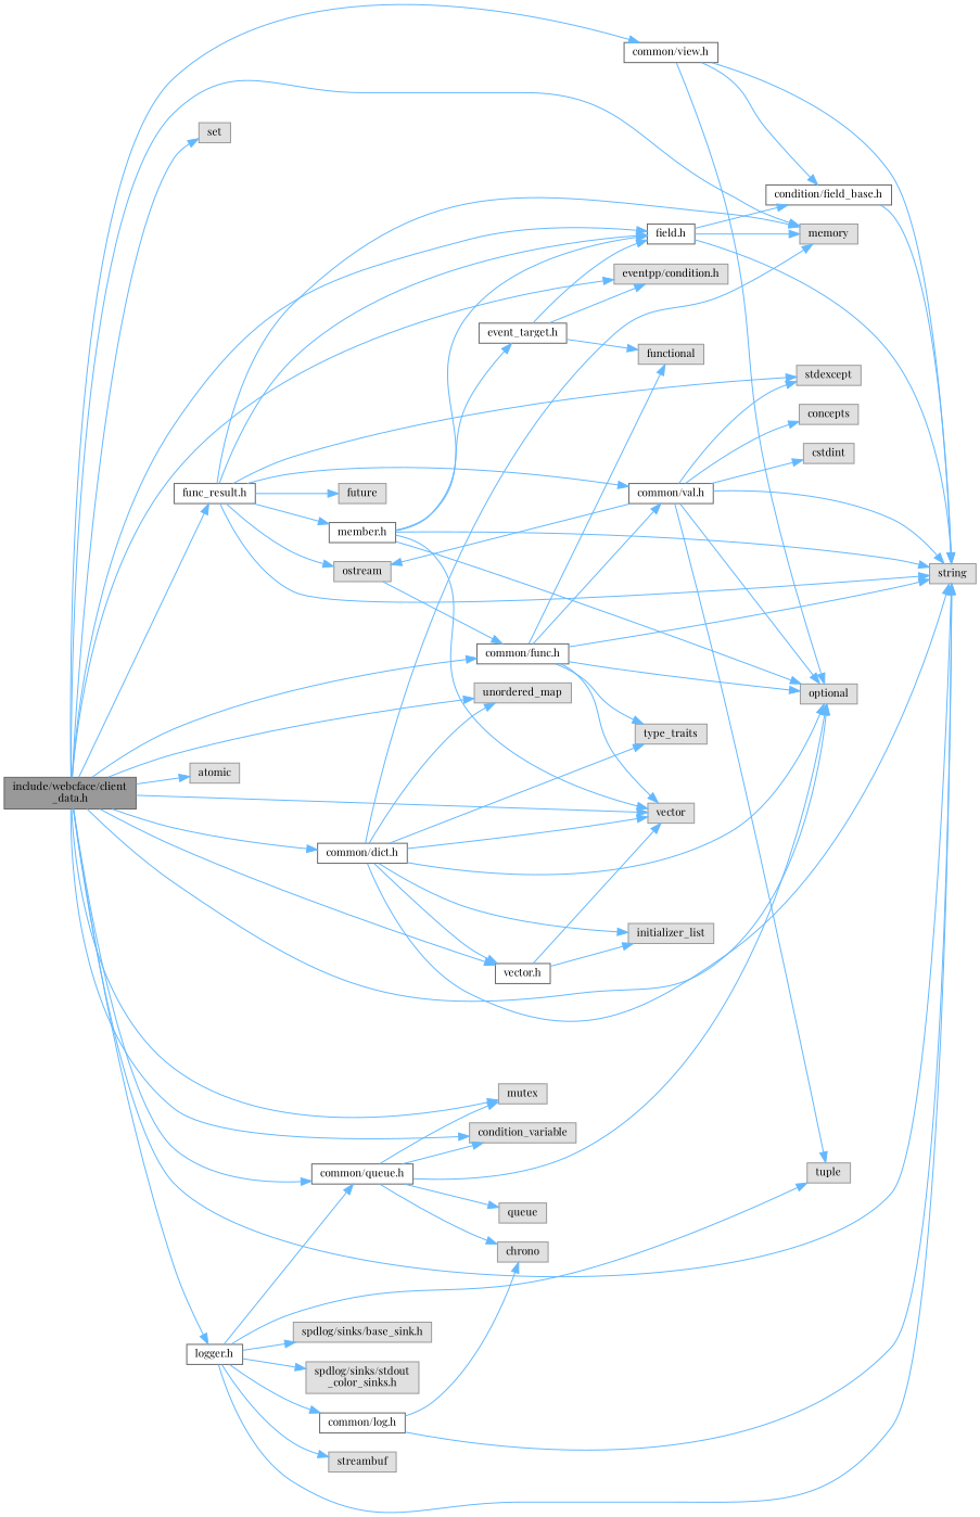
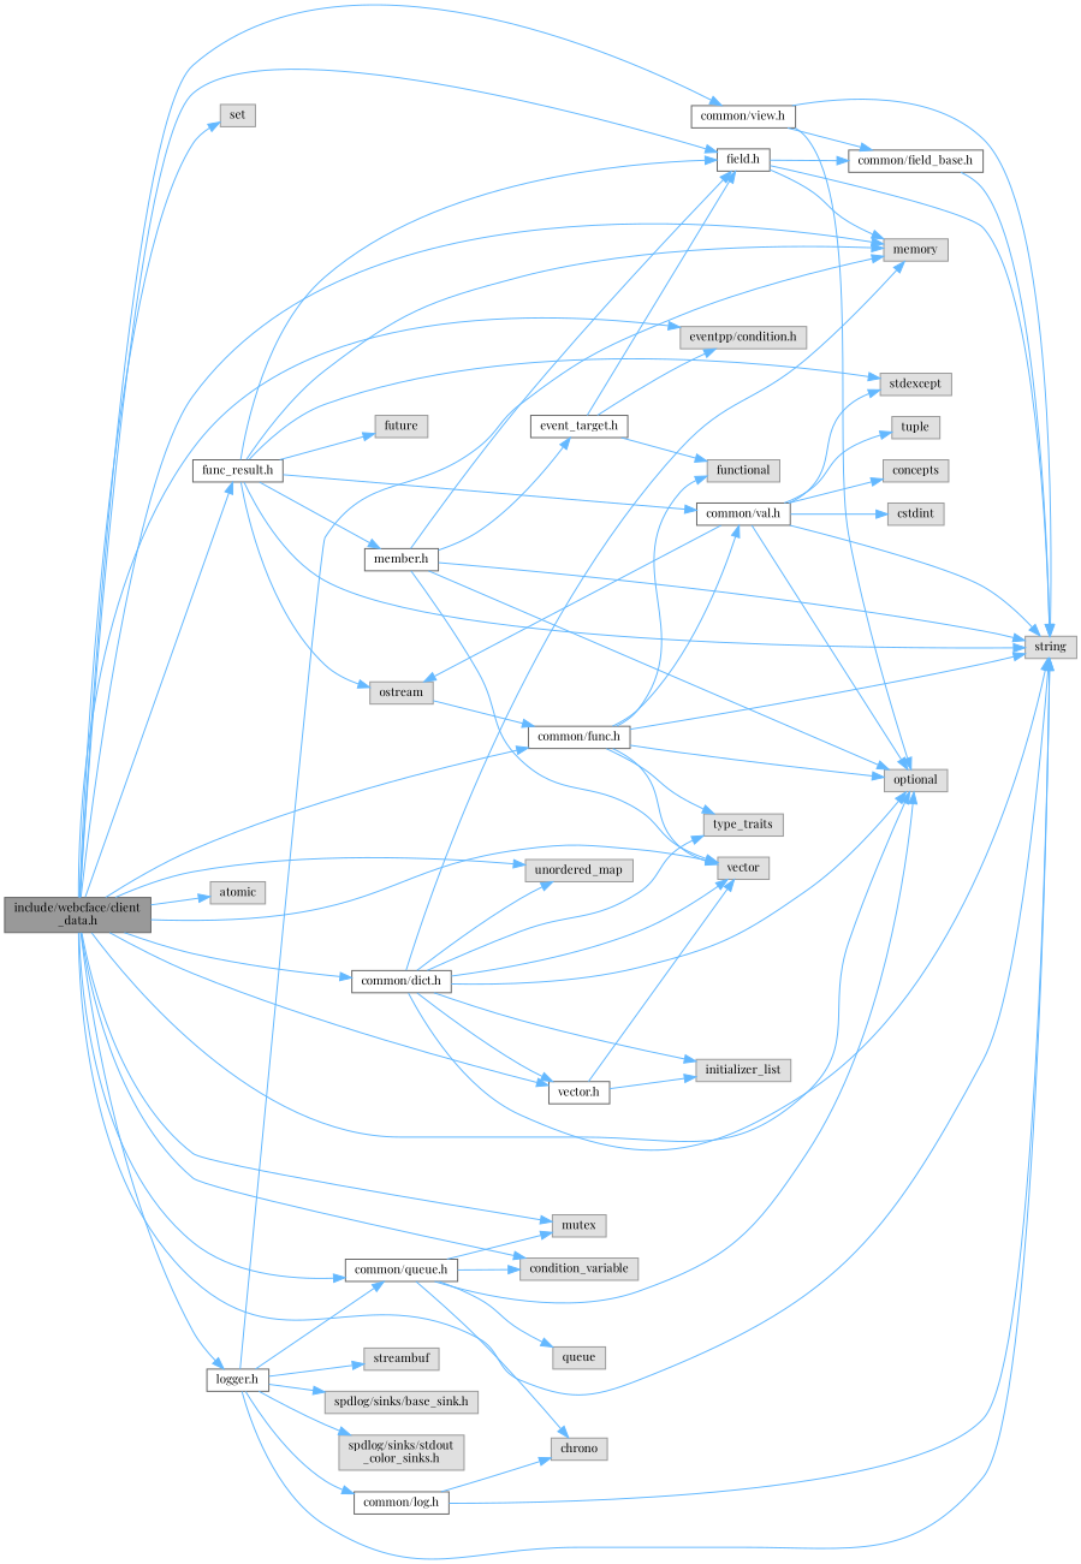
  digraph {
    fontname="Playfair Display"
    rankdir=LR
    node [color=grey60 fillcolor="#E0E0E0" fontname="Playfair Display" fontsize=10 shape=box style=filled]
    edge [color=steelblue1 fontname="Playfair Display" fontsize=10 labelfontname=Helvetica labelfontsize=10 style=solid]
    n1 [color=gray40 fillcolor=grey60 fontcolor=black height=0.2 label="include/webcface/client\l_data.h" width=0.4]
    n2 [height=0.2 label=vector width=0.4]
    n3 [height=0.2 label=unordered_map width=0.4]
    n4 [height=0.2 label=set width=0.4]
    n5 [height=0.2 label=mutex width=0.4]
    n6 [height=0.2 label=memory width=0.4]
    n7 [height=0.2 label=condition_variable width=0.4]
    n8 [height=0.2 label=optional width=0.4]
    n9 [height=0.2 label=string width=0.4]
    n10 [height=0.2 label=atomic width=0.4]
    n11 [height=0.2 label="eventpp/condition.h" width=0.4]
    n12 [color=grey40 fillcolor=white height=0.2 label="func_result.h" width=0.4]
    n13 [color=grey40 fillcolor=white height=0.2 label="field.h" width=0.4]
    n14 [color=grey40 fillcolor=white height=0.2 label="common/func.h" width=0.4]
    n15 [color=grey40 fillcolor=white height=0.2 label="common/queue.h" width=0.4]
    n16 [color=grey40 fillcolor=white height=0.2 label="common/view.h" width=0.4]
    n17 [color=grey40 fillcolor=white height=0.2 label="common/dict.h" width=0.4]
    n18 [color=grey40 fillcolor=white height=0.2 label="vector.h" width=0.4]
    n19 [color=grey40 fillcolor=white height=0.2 label="logger.h" width=0.4]
    n20 [height=0.2 label=ostream width=0.4]
    n21 [height=0.2 label=future width=0.4]
    n22 [height=0.2 label=stdexcept width=0.4]
    n23 [color=grey40 fillcolor=white height=0.2 label="common/val.h" width=0.4]
    n24 [color=grey40 fillcolor=white height=0.2 label="member.h" width=0.4]
-   n25 [color=grey40 fillcolor=white height=0.2 label="condition/field_base.h" width=0.4]
+   n25 [color=grey40 fillcolor=white height=0.2 label="common/field_base.h" width=0.4]
    n26 [height=0.2 label=functional width=0.4]
    n27 [height=0.2 label=type_traits width=0.4]
    n28 [height=0.2 label=queue width=0.4]
    n29 [height=0.2 label=chrono width=0.4]
    n30 [height=0.2 label=initializer_list width=0.4]
    n31 [height=0.2 label=streambuf width=0.4]
    n32 [height=0.2 label="spdlog/sinks/base_sink.h" width=0.4]
    n33 [height=0.2 label="spdlog/sinks/stdout\l_color_sinks.h" width=0.4]
    n34 [color=grey40 fillcolor=white height=0.2 label="common/log.h" width=0.4]
    n35 [height=0.2 label=tuple width=0.4]
    n36 [height=0.2 label=concepts width=0.4]
    n37 [height=0.2 label=cstdint width=0.4]
    n38 [color=grey40 fillcolor=white height=0.2 label="event_target.h" width=0.4]
    n1 -> n2
    n1 -> n3
    n1 -> n4
    n1 -> n5
    n1 -> n6
    n1 -> n7
    n1 -> n8
    n1 -> n9
    n1 -> n10
    n1 -> n11
    n1 -> n12
    n1 -> n13
    n1 -> n14
    n1 -> n15
    n1 -> n16
    n1 -> n17
    n1 -> n18
    n1 -> n19
    n12 -> n6
    n12 -> n9
    n12 -> n13
    n12 -> n20
    n12 -> n21
    n12 -> n22
    n12 -> n23
    n12 -> n24
    n13 -> n6
    n13 -> n9
    n13 -> n25
    n14 -> n2
    n14 -> n8
    n14 -> n9
    n14 -> n23
    n14 -> n26
    n14 -> n27
    n15 -> n5
    n15 -> n7
    n15 -> n8
    n15 -> n28
    n15 -> n29
    n16 -> n8
    n16 -> n9
    n16 -> n25
    n17 -> n2
    n17 -> n3
    n17 -> n6
    n17 -> n8
    n17 -> n9
    n17 -> n18
    n17 -> n27
    n17 -> n30
    n18 -> n2
    n18 -> n30
-   n19 -> n35
+   n19 -> n6
    n19 -> n9
    n19 -> n15
    n19 -> n31
    n19 -> n32
    n19 -> n33
    n19 -> n34
    n20 -> n14
    n23 -> n8
    n23 -> n9
    n23 -> n20
    n23 -> n22
    n23 -> n35
    n23 -> n36
    n23 -> n37
    n24 -> n2
    n24 -> n8
    n24 -> n9
    n24 -> n13
    n24 -> n38
    n25 -> n9
    n34 -> n9
    n34 -> n29
    n38 -> n11
    n38 -> n13
    n38 -> n26
  }
